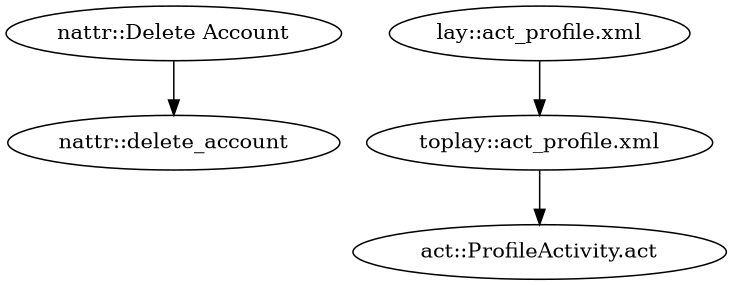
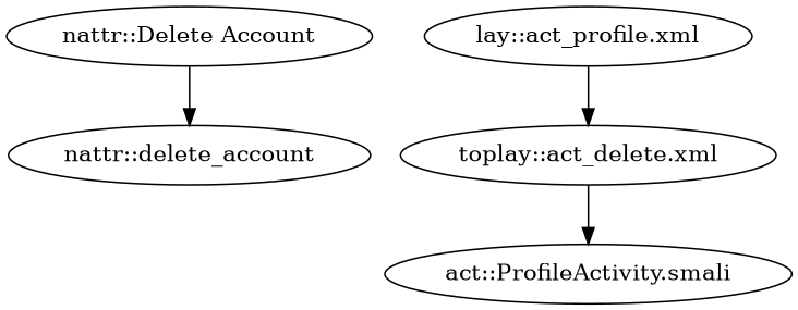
  digraph {
    n1 [label="nattr::Delete Account"]
    "nattr::delete_account"
    "lay::act_profile.xml"
-   "toplay::act_profile.xml"
-   "act::ProfileActivity.smali" [label="act::ProfileActivity.act"]
+   "toplay::act_profile.xml" [label="toplay::act_delete.xml"]
+   "act::ProfileActivity.smali"
    n1 -> "nattr::delete_account"
    "lay::act_profile.xml" -> "toplay::act_profile.xml"
    "toplay::act_profile.xml" -> "act::ProfileActivity.smali"
  }
